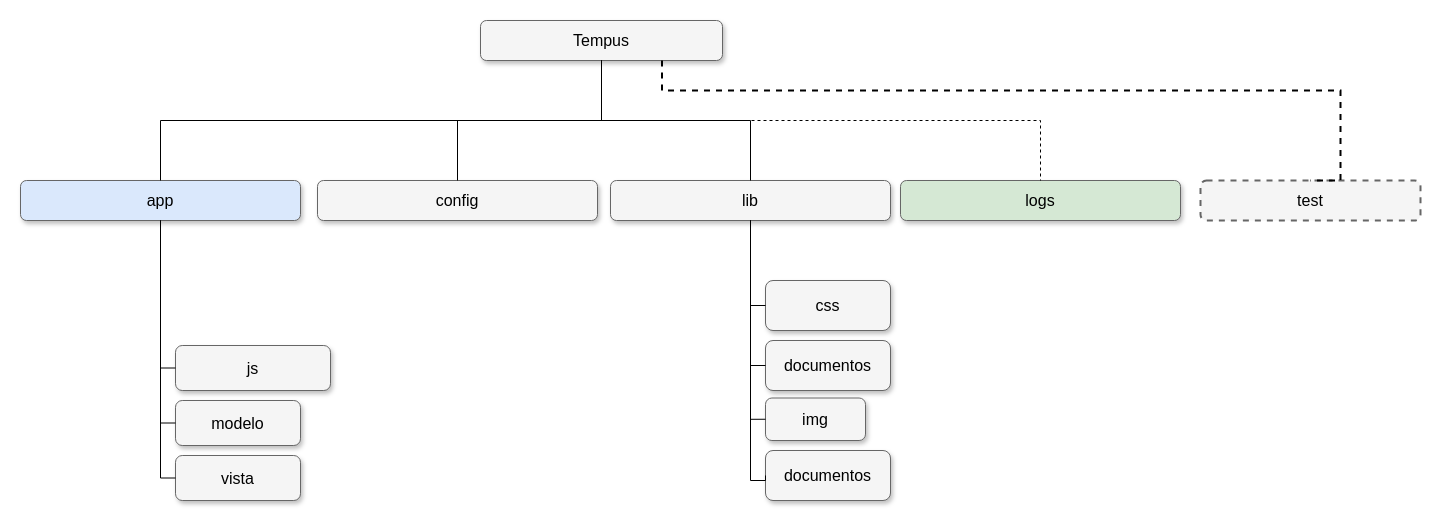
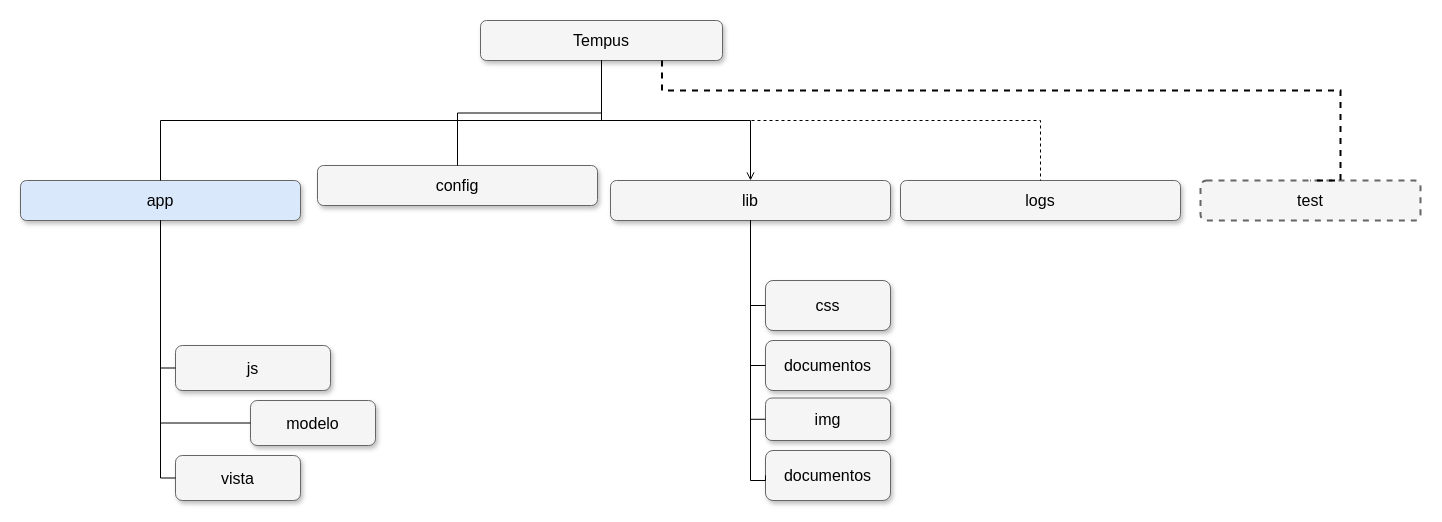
  <mxCell id="0" style=";html=1;" />
  <mxCell id="1" style=";html=1;" parent="0" />
  <mxCell id="2" value="app" style="whiteSpace=wrap;html=1;rounded=1;shadow=1;strokeWidth=1;fontSize=16;align=center;fillColor=#dae8fc;strokeColor=#666666;" parent="1" vertex="1"><mxGeometry x="20" y="180" width="280" height="40" as="geometry" /></mxCell>
  <mxCell id="3" value="js" style="whiteSpace=wrap;html=1;rounded=1;shadow=1;strokeWidth=1;fontSize=16;align=center;fillColor=#f5f5f5;strokeColor=#666666;" parent="1" vertex="1"><mxGeometry x="175" y="345" width="155" height="45" as="geometry" /></mxCell>
  <mxCell id="4" value="Tempus" style="whiteSpace=wrap;html=1;rounded=1;shadow=1;strokeWidth=1;fontSize=16;align=center;fillColor=#f5f5f5;strokeColor=#666666;" parent="1" vertex="1"><mxGeometry x="480" y="20" width="242" height="40" as="geometry" /></mxCell>
  <mxCell id="5" style="edgeStyle=orthogonalEdgeStyle;html=1;startSize=6;endFill=0;endSize=6;strokeWidth=1;fontSize=16;rounded=0;endArrow=none;entryX=0.5;entryY=0;entryDx=0;entryDy=0;exitX=0.5;exitY=1;exitDx=0;exitDy=0;" parent="1" source="4" target="2" edge="1"><mxGeometry relative="1" as="geometry"><mxPoint x="465" y="135" as="targetPoint" /></mxGeometry></mxCell>
- <mxCell id="6" value="config" style="whiteSpace=wrap;html=1;rounded=1;shadow=1;strokeWidth=1;fontSize=16;align=center;fillColor=#f5f5f5;strokeColor=#666666;" vertex="1" parent="1"><mxGeometry x="317" y="180" width="280" height="40" as="geometry" /></mxCell>
+ <mxCell id="6" value="config" style="whiteSpace=wrap;html=1;rounded=1;shadow=1;strokeWidth=1;fontSize=16;align=center;fillColor=#f5f5f5;strokeColor=#666666;" vertex="1" parent="1"><mxGeometry x="317" y="165" width="280" height="40" as="geometry" /></mxCell>
  <mxCell id="7" value="lib" style="whiteSpace=wrap;html=1;rounded=1;shadow=1;strokeWidth=1;fontSize=16;align=center;fillColor=#f5f5f5;strokeColor=#666666;" vertex="1" parent="1"><mxGeometry x="610" y="180" width="280" height="40" as="geometry" /></mxCell>
- <mxCell id="8" value="logs" style="whiteSpace=wrap;html=1;rounded=1;shadow=1;strokeWidth=1;fontSize=16;align=center;fillColor=#d5e8d4;strokeColor=#666666;" vertex="1" parent="1"><mxGeometry x="900" y="180" width="280" height="40" as="geometry" /></mxCell>
+ <mxCell id="8" value="logs" style="whiteSpace=wrap;html=1;rounded=1;shadow=1;strokeWidth=1;fontSize=16;align=center;fillColor=#f5f5f5;strokeColor=#666666;" vertex="1" parent="1"><mxGeometry x="900" y="180" width="280" height="40" as="geometry" /></mxCell>
  <mxCell id="9" style="edgeStyle=orthogonalEdgeStyle;html=1;startSize=6;endFill=0;endSize=6;strokeWidth=1;fontSize=16;rounded=0;endArrow=none;exitX=0.5;exitY=1;exitDx=0;exitDy=0;" edge="1" parent="1" source="4" target="6"><mxGeometry relative="1" as="geometry"><mxPoint x="611" y="70" as="sourcePoint" /><mxPoint x="170" y="190" as="targetPoint" /></mxGeometry></mxCell>
- <mxCell id="10" style="edgeStyle=orthogonalEdgeStyle;html=1;startSize=6;endFill=0;endSize=6;strokeWidth=1;fontSize=16;rounded=0;endArrow=none;entryX=0.5;entryY=0;entryDx=0;entryDy=0;exitX=0.5;exitY=1;exitDx=0;exitDy=0;" edge="1" parent="1" source="4" target="7"><mxGeometry relative="1" as="geometry"><mxPoint x="621" y="80" as="sourcePoint" /><mxPoint x="180" y="200" as="targetPoint" /></mxGeometry></mxCell>
+ <mxCell id="10" style="edgeStyle=orthogonalEdgeStyle;html=1;startSize=6;endFill=0;endSize=6;strokeWidth=1;fontSize=16;rounded=0;endArrow=open;entryX=0.5;entryY=0;entryDx=0;entryDy=0;exitX=0.5;exitY=1;exitDx=0;exitDy=0;" edge="1" parent="1" source="4" target="7"><mxGeometry relative="1" as="geometry"><mxPoint x="621" y="80" as="sourcePoint" /><mxPoint x="180" y="200" as="targetPoint" /></mxGeometry></mxCell>
  <mxCell id="11" style="edgeStyle=orthogonalEdgeStyle;html=1;startSize=6;endFill=0;endSize=6;strokeWidth=1;fontSize=16;rounded=0;endArrow=none;entryX=0.5;entryY=0;entryDx=0;entryDy=0;exitX=0.5;exitY=1;exitDx=0;exitDy=0;dashed=1;" edge="1" parent="1" source="4" target="8"><mxGeometry relative="1" as="geometry"><mxPoint x="631" y="90" as="sourcePoint" /><mxPoint x="190" y="210" as="targetPoint" /></mxGeometry></mxCell>
- <mxCell id="12" value="modelo" style="whiteSpace=wrap;html=1;rounded=1;shadow=1;strokeWidth=1;fontSize=16;align=center;fillColor=#f5f5f5;strokeColor=#666666;" vertex="1" parent="1"><mxGeometry x="175" y="400" width="125" height="45" as="geometry" /></mxCell>
+ <mxCell id="12" value="modelo" style="whiteSpace=wrap;html=1;rounded=1;shadow=1;strokeWidth=1;fontSize=16;align=center;fillColor=#f5f5f5;strokeColor=#666666;" vertex="1" parent="1"><mxGeometry x="250" y="400" width="125" height="45" as="geometry" /></mxCell>
  <mxCell id="13" value="vista" style="whiteSpace=wrap;html=1;rounded=1;shadow=1;strokeWidth=1;fontSize=16;align=center;fillColor=#f5f5f5;strokeColor=#666666;" vertex="1" parent="1"><mxGeometry x="175" y="455" width="125" height="45" as="geometry" /></mxCell>
  <mxCell id="14" style="edgeStyle=orthogonalEdgeStyle;html=1;startSize=6;endFill=0;endSize=6;strokeWidth=1;fontSize=16;rounded=0;entryX=0;entryY=0.5;endArrow=none;exitX=0.5;exitY=1;exitDx=0;exitDy=0;entryDx=0;entryDy=0;" edge="1" parent="1" source="2" target="3"><mxGeometry relative="1" as="geometry"><Array as="points"><mxPoint x="160" y="368" /></Array><mxPoint x="170" y="230" as="sourcePoint" /><mxPoint x="185" y="315" as="targetPoint" /></mxGeometry></mxCell>
  <mxCell id="15" style="edgeStyle=orthogonalEdgeStyle;html=1;startSize=6;endFill=0;endSize=6;strokeWidth=1;fontSize=16;rounded=0;entryX=0;entryY=0.5;endArrow=none;exitX=0.5;exitY=1;exitDx=0;exitDy=0;entryDx=0;entryDy=0;" edge="1" parent="1" source="2" target="12"><mxGeometry relative="1" as="geometry"><Array as="points"><mxPoint x="160" y="423" /></Array><mxPoint x="170" y="230" as="sourcePoint" /><mxPoint x="185" y="377.5" as="targetPoint" /></mxGeometry></mxCell>
  <mxCell id="16" style="edgeStyle=orthogonalEdgeStyle;html=1;startSize=6;endFill=0;endSize=6;strokeWidth=1;fontSize=16;rounded=0;entryX=0;entryY=0.5;endArrow=none;exitX=0.5;exitY=1;exitDx=0;exitDy=0;entryDx=0;entryDy=0;" edge="1" parent="1" source="2" target="13"><mxGeometry relative="1" as="geometry"><Array as="points"><mxPoint x="160" y="478" /></Array><mxPoint x="180" y="240" as="sourcePoint" /><mxPoint x="195" y="387.5" as="targetPoint" /></mxGeometry></mxCell>
  <mxCell id="17" value="css" style="whiteSpace=wrap;html=1;rounded=1;shadow=1;strokeWidth=1;fontSize=16;align=center;fillColor=#f5f5f5;strokeColor=#666666;" vertex="1" parent="1"><mxGeometry x="765" y="280" width="125" height="50" as="geometry" /></mxCell>
  <mxCell id="18" value="documentos" style="whiteSpace=wrap;html=1;rounded=1;shadow=1;strokeWidth=1;fontSize=16;align=center;fillColor=#f5f5f5;strokeColor=#666666;" vertex="1" parent="1"><mxGeometry x="765" y="340" width="125" height="50" as="geometry" /></mxCell>
- <mxCell id="19" value="img" style="whiteSpace=wrap;html=1;rounded=1;shadow=1;strokeWidth=1;fontSize=16;align=center;fillColor=#f5f5f5;strokeColor=#666666;" vertex="1" parent="1"><mxGeometry x="765" y="397.5" width="100" height="42.5" as="geometry" /></mxCell>
+ <mxCell id="19" value="img" style="whiteSpace=wrap;html=1;rounded=1;shadow=1;strokeWidth=1;fontSize=16;align=center;fillColor=#f5f5f5;strokeColor=#666666;" vertex="1" parent="1"><mxGeometry x="765" y="397.5" width="125" height="42.5" as="geometry" /></mxCell>
  <mxCell id="20" value="documentos" style="whiteSpace=wrap;html=1;rounded=1;shadow=1;strokeWidth=1;fontSize=16;align=center;fillColor=#f5f5f5;strokeColor=#666666;" vertex="1" parent="1"><mxGeometry x="765" y="450" width="125" height="50" as="geometry" /></mxCell>
  <mxCell id="21" style="edgeStyle=orthogonalEdgeStyle;html=1;startSize=6;endFill=0;endSize=6;strokeWidth=1;fontSize=16;rounded=0;entryX=0;entryY=0.5;endArrow=none;exitX=0.5;exitY=1;exitDx=0;exitDy=0;entryDx=0;entryDy=0;" edge="1" parent="1" source="7" target="20"><mxGeometry relative="1" as="geometry"><Array as="points"><mxPoint x="750" y="480" /></Array><mxPoint x="742.5" y="220" as="sourcePoint" /><mxPoint x="757.5" y="477.5" as="targetPoint" /></mxGeometry></mxCell>
  <mxCell id="22" style="edgeStyle=orthogonalEdgeStyle;html=1;startSize=6;endFill=0;endSize=6;strokeWidth=1;fontSize=16;rounded=0;entryX=0;entryY=0.5;endArrow=none;exitX=0.5;exitY=1;exitDx=0;exitDy=0;entryDx=0;entryDy=0;" edge="1" parent="1" target="19"><mxGeometry relative="1" as="geometry"><Array as="points"><mxPoint x="750" y="419" /></Array><mxPoint x="750" y="220" as="sourcePoint" /><mxPoint x="765" y="477.5" as="targetPoint" /></mxGeometry></mxCell>
  <mxCell id="23" style="edgeStyle=orthogonalEdgeStyle;html=1;startSize=6;endFill=0;endSize=6;strokeWidth=1;fontSize=16;rounded=0;entryX=0;entryY=0.5;endArrow=none;exitX=0.5;exitY=1;exitDx=0;exitDy=0;entryDx=0;entryDy=0;" edge="1" parent="1" target="18"><mxGeometry relative="1" as="geometry"><Array as="points"><mxPoint x="750" y="365" /></Array><mxPoint x="750" y="220" as="sourcePoint" /><mxPoint x="765" y="477.5" as="targetPoint" /></mxGeometry></mxCell>
  <mxCell id="24" style="edgeStyle=orthogonalEdgeStyle;html=1;startSize=6;endFill=0;endSize=6;strokeWidth=1;fontSize=16;rounded=0;entryX=0;entryY=0.5;endArrow=none;exitX=0.5;exitY=1;exitDx=0;exitDy=0;entryDx=0;entryDy=0;" edge="1" parent="1" target="17"><mxGeometry relative="1" as="geometry"><Array as="points"><mxPoint x="750" y="305" /></Array><mxPoint x="750" y="220" as="sourcePoint" /><mxPoint x="765" y="477.5" as="targetPoint" /></mxGeometry></mxCell>
  <mxCell id="25" value="test" style="whiteSpace=wrap;html=1;rounded=1;shadow=0;strokeWidth=2;fontSize=16;align=center;fillColor=#f5f5f5;strokeColor=#666666;dashed=1;" vertex="1" parent="1"><mxGeometry x="1200" y="180" width="220" height="40" as="geometry" /></mxCell>
  <mxCell id="26" style="edgeStyle=orthogonalEdgeStyle;html=1;startSize=6;endFill=0;endSize=6;strokeWidth=2;fontSize=16;rounded=0;endArrow=none;entryX=0.5;entryY=0;entryDx=0;entryDy=0;exitX=0.75;exitY=1;exitDx=0;exitDy=0;dashed=1;" edge="1" parent="1" source="4" target="25"><mxGeometry relative="1" as="geometry"><mxPoint x="611" y="70" as="sourcePoint" /><mxPoint x="1050" y="190" as="targetPoint" /><Array as="points"><mxPoint x="662" y="90" /><mxPoint x="1340" y="90" /></Array></mxGeometry></mxCell>
